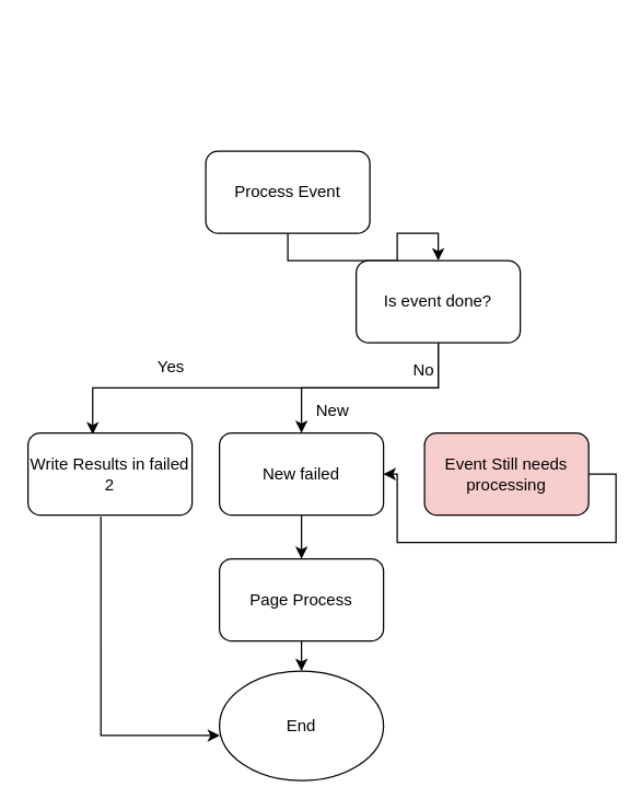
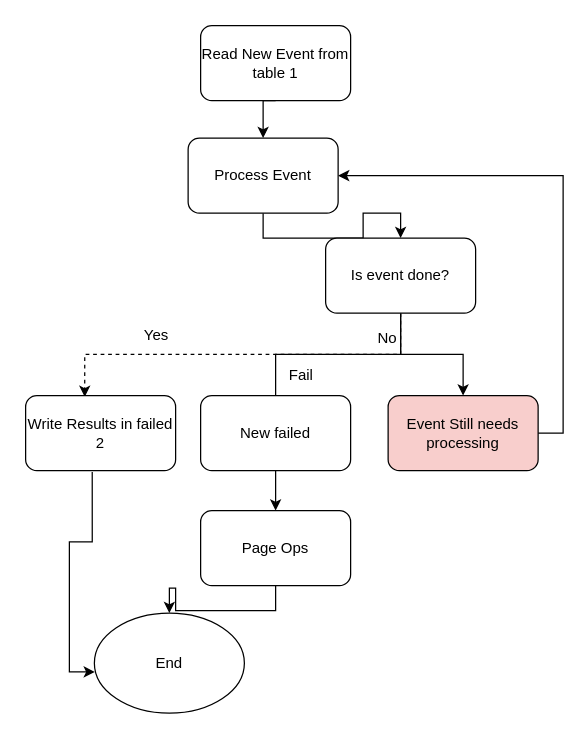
  <mxCell id="0" />
  <mxCell id="1" parent="0" />
+ <mxCell id="2" style="edgeStyle=orthogonalEdgeStyle;rounded=0;orthogonalLoop=1;jettySize=auto;html=1;exitX=0.5;exitY=1;exitDx=0;exitDy=0;entryX=0.5;entryY=0;entryDx=0;entryDy=0;" edge="1" parent="1" source="3" target="5"><mxGeometry relative="1" as="geometry" /></mxCell>
+ <mxCell id="3" value="Read New Event from table 1" style="rounded=1;whiteSpace=wrap;html=1;" vertex="1" parent="1"><mxGeometry x="160" y="20" width="120" height="60" as="geometry" /></mxCell>
  <mxCell id="4" style="edgeStyle=orthogonalEdgeStyle;rounded=0;orthogonalLoop=1;jettySize=auto;html=1;exitX=0.5;exitY=1;exitDx=0;exitDy=0;entryX=0.5;entryY=0;entryDx=0;entryDy=0;" edge="1" parent="1" source="5" target="9"><mxGeometry relative="1" as="geometry" /></mxCell>
  <mxCell id="5" value="Process Event" style="rounded=1;whiteSpace=wrap;html=1;" vertex="1" parent="1"><mxGeometry x="150" y="110" width="120" height="60" as="geometry" /></mxCell>
- <mxCell id="6" style="edgeStyle=orthogonalEdgeStyle;rounded=0;orthogonalLoop=1;jettySize=auto;html=1;exitX=0.5;exitY=1;exitDx=0;exitDy=0;entryX=0.394;entryY=0.017;entryDx=0;entryDy=0;entryPerimeter=0;" edge="1" parent="1" source="9" target="12"><mxGeometry relative="1" as="geometry"><mxPoint x="70" y="260" as="targetPoint" /></mxGeometry></mxCell>
- <mxCell id="7" style="edgeStyle=orthogonalEdgeStyle;rounded=0;orthogonalLoop=1;jettySize=auto;html=1;exitX=0.5;exitY=1;exitDx=0;exitDy=0;" edge="1" parent="1" source="9" target="13"><mxGeometry relative="1" as="geometry" /></mxCell>
+ <mxCell id="6" style="edgeStyle=orthogonalEdgeStyle;rounded=0;orthogonalLoop=1;jettySize=auto;html=1;exitX=0.5;exitY=1;exitDx=0;exitDy=0;entryX=0.394;entryY=0.017;entryDx=0;entryDy=0;entryPerimeter=0;dashed=1;" edge="1" parent="1" source="9" target="12"><mxGeometry relative="1" as="geometry"><mxPoint x="70" y="260" as="targetPoint" /></mxGeometry></mxCell>
+ <mxCell id="7" style="edgeStyle=orthogonalEdgeStyle;rounded=0;orthogonalLoop=1;jettySize=auto;html=1;exitX=0.5;exitY=1;exitDx=0;exitDy=0;endArrow=none;" edge="1" parent="1" source="9" target="13"><mxGeometry relative="1" as="geometry" /></mxCell>
+ <mxCell id="8" style="edgeStyle=orthogonalEdgeStyle;rounded=0;orthogonalLoop=1;jettySize=auto;html=1;exitX=0.5;exitY=1;exitDx=0;exitDy=0;" edge="1" parent="1" source="9" target="15"><mxGeometry relative="1" as="geometry" /></mxCell>
  <mxCell id="9" value="Is event done?" style="rounded=1;whiteSpace=wrap;html=1;" vertex="1" parent="1"><mxGeometry x="260" y="190" width="120" height="60" as="geometry" /></mxCell>
  <mxCell id="10" style="edgeStyle=orthogonalEdgeStyle;rounded=0;orthogonalLoop=1;jettySize=auto;html=1;exitX=0.5;exitY=1;exitDx=0;exitDy=0;entryX=0.5;entryY=0;entryDx=0;entryDy=0;" edge="1" parent="1" source="13" target="17"><mxGeometry relative="1" as="geometry" /></mxCell>
  <mxCell id="11" style="edgeStyle=orthogonalEdgeStyle;rounded=0;orthogonalLoop=1;jettySize=auto;html=1;entryX=0.003;entryY=0.588;entryDx=0;entryDy=0;entryPerimeter=0;exitX=0.444;exitY=1.017;exitDx=0;exitDy=0;exitPerimeter=0;" edge="1" parent="1" source="12" target="18"><mxGeometry relative="1" as="geometry" /></mxCell>
  <mxCell id="12" value="Write Results in failed 2" style="rounded=1;whiteSpace=wrap;html=1;" vertex="1" parent="1"><mxGeometry x="20" y="316" width="120" height="60" as="geometry" /></mxCell>
  <mxCell id="13" value="New failed" style="rounded=1;whiteSpace=wrap;html=1;" vertex="1" parent="1"><mxGeometry x="160" y="316" width="120" height="60" as="geometry" /></mxCell>
- <mxCell id="14" style="edgeStyle=orthogonalEdgeStyle;rounded=0;orthogonalLoop=1;jettySize=auto;html=1;exitX=1;exitY=0.5;exitDx=0;exitDy=0;" edge="1" parent="1" source="15" target="13"><mxGeometry relative="1" as="geometry" /></mxCell>
+ <mxCell id="14" style="edgeStyle=orthogonalEdgeStyle;rounded=0;orthogonalLoop=1;jettySize=auto;html=1;entryX=1;entryY=0.5;entryDx=0;entryDy=0;exitX=1;exitY=0.5;exitDx=0;exitDy=0;" edge="1" parent="1" source="15" target="5"><mxGeometry relative="1" as="geometry" /></mxCell>
  <mxCell id="15" value="Event Still needs processing" style="rounded=1;whiteSpace=wrap;html=1;fillColor=#f8cecc;" vertex="1" parent="1"><mxGeometry x="310" y="316" width="120" height="60" as="geometry" /></mxCell>
  <mxCell id="16" style="edgeStyle=orthogonalEdgeStyle;rounded=0;orthogonalLoop=1;jettySize=auto;html=1;exitX=0.5;exitY=1;exitDx=0;exitDy=0;" edge="1" parent="1" source="17" target="18"><mxGeometry relative="1" as="geometry" /></mxCell>
- <mxCell id="17" value="Page Process" style="rounded=1;whiteSpace=wrap;html=1;" vertex="1" parent="1"><mxGeometry x="160" y="408" width="120" height="60" as="geometry" /></mxCell>
- <mxCell id="18" value="End" style="ellipse;whiteSpace=wrap;html=1;" vertex="1" parent="1"><mxGeometry x="160" y="490" width="120" height="80" as="geometry" /></mxCell>
+ <mxCell id="17" value="Page Ops" style="rounded=1;whiteSpace=wrap;html=1;" vertex="1" parent="1"><mxGeometry x="160" y="408" width="120" height="60" as="geometry" /></mxCell>
+ <mxCell id="18" value="End" style="ellipse;whiteSpace=wrap;html=1;" vertex="1" parent="1"><mxGeometry x="75" y="490" width="120" height="80" as="geometry" /></mxCell>
  <mxCell id="19" value="Yes" style="text;html=1;resizable=0;points=[];autosize=1;align=left;verticalAlign=top;spacingTop=-4;" vertex="1" parent="1"><mxGeometry x="113" y="258" width="40" height="10" as="geometry" /></mxCell>
  <mxCell id="20" value="No" style="text;html=1;resizable=0;points=[];autosize=1;align=left;verticalAlign=top;spacingTop=-4;" vertex="1" parent="1"><mxGeometry x="300" y="260" width="30" height="10" as="geometry" /></mxCell>
- <mxCell id="21" value="New" style="text;html=1;resizable=0;points=[];autosize=1;align=left;verticalAlign=top;spacingTop=-4;" vertex="1" parent="1"><mxGeometry x="229" y="290" width="40" height="10" as="geometry" /></mxCell>
+ <mxCell id="21" value="Fail" style="text;html=1;resizable=0;points=[];autosize=1;align=left;verticalAlign=top;spacingTop=-4;" vertex="1" parent="1"><mxGeometry x="229" y="290" width="40" height="10" as="geometry" /></mxCell>
